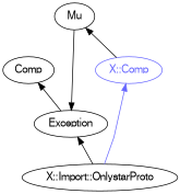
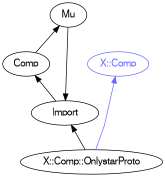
  digraph {
    rankdir=BT
    splines=polyline
    node [color="#000000" fontcolor="#000000" fontname=FreeSans]
    edge [color="#000000"]
-   "X::Import::OnlystarProto"
-   Exception
+   "X::Import::OnlystarProto" [label="X::Comp::OnlystarProto"]
+   Exception [label=Import]
    "X::Comp" [color="#6666FF" fontcolor="#6666FF"]
    n4 [label=Comp]
    Mu
    "X::Import::OnlystarProto" -> Exception
    "X::Import::OnlystarProto" -> "X::Comp" [color="#6666FF"]
    Exception -> n4
-   "X::Comp" -> Mu
+   n4 -> Mu
    Mu -> Exception
  }
